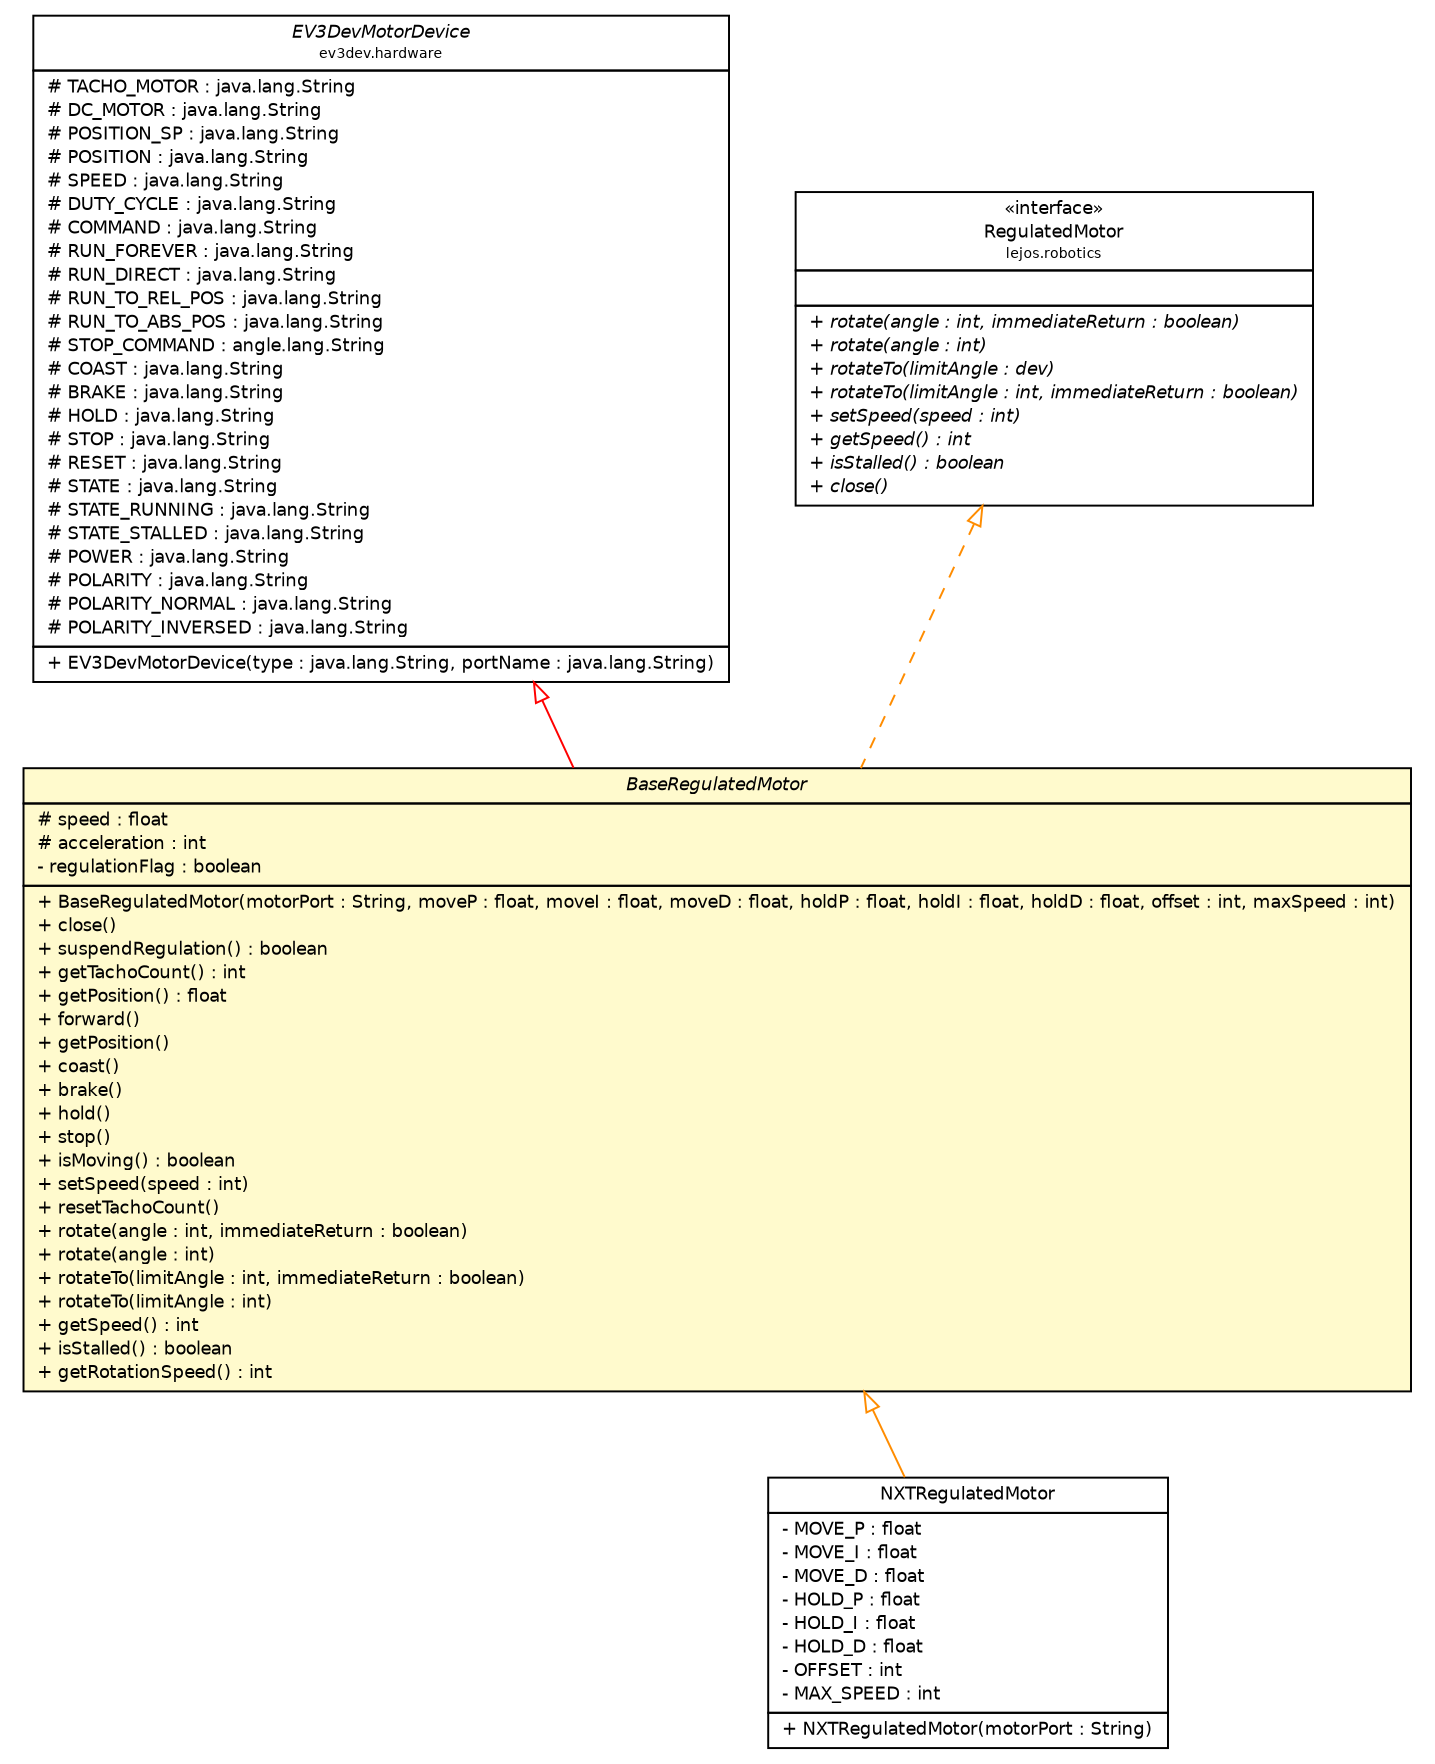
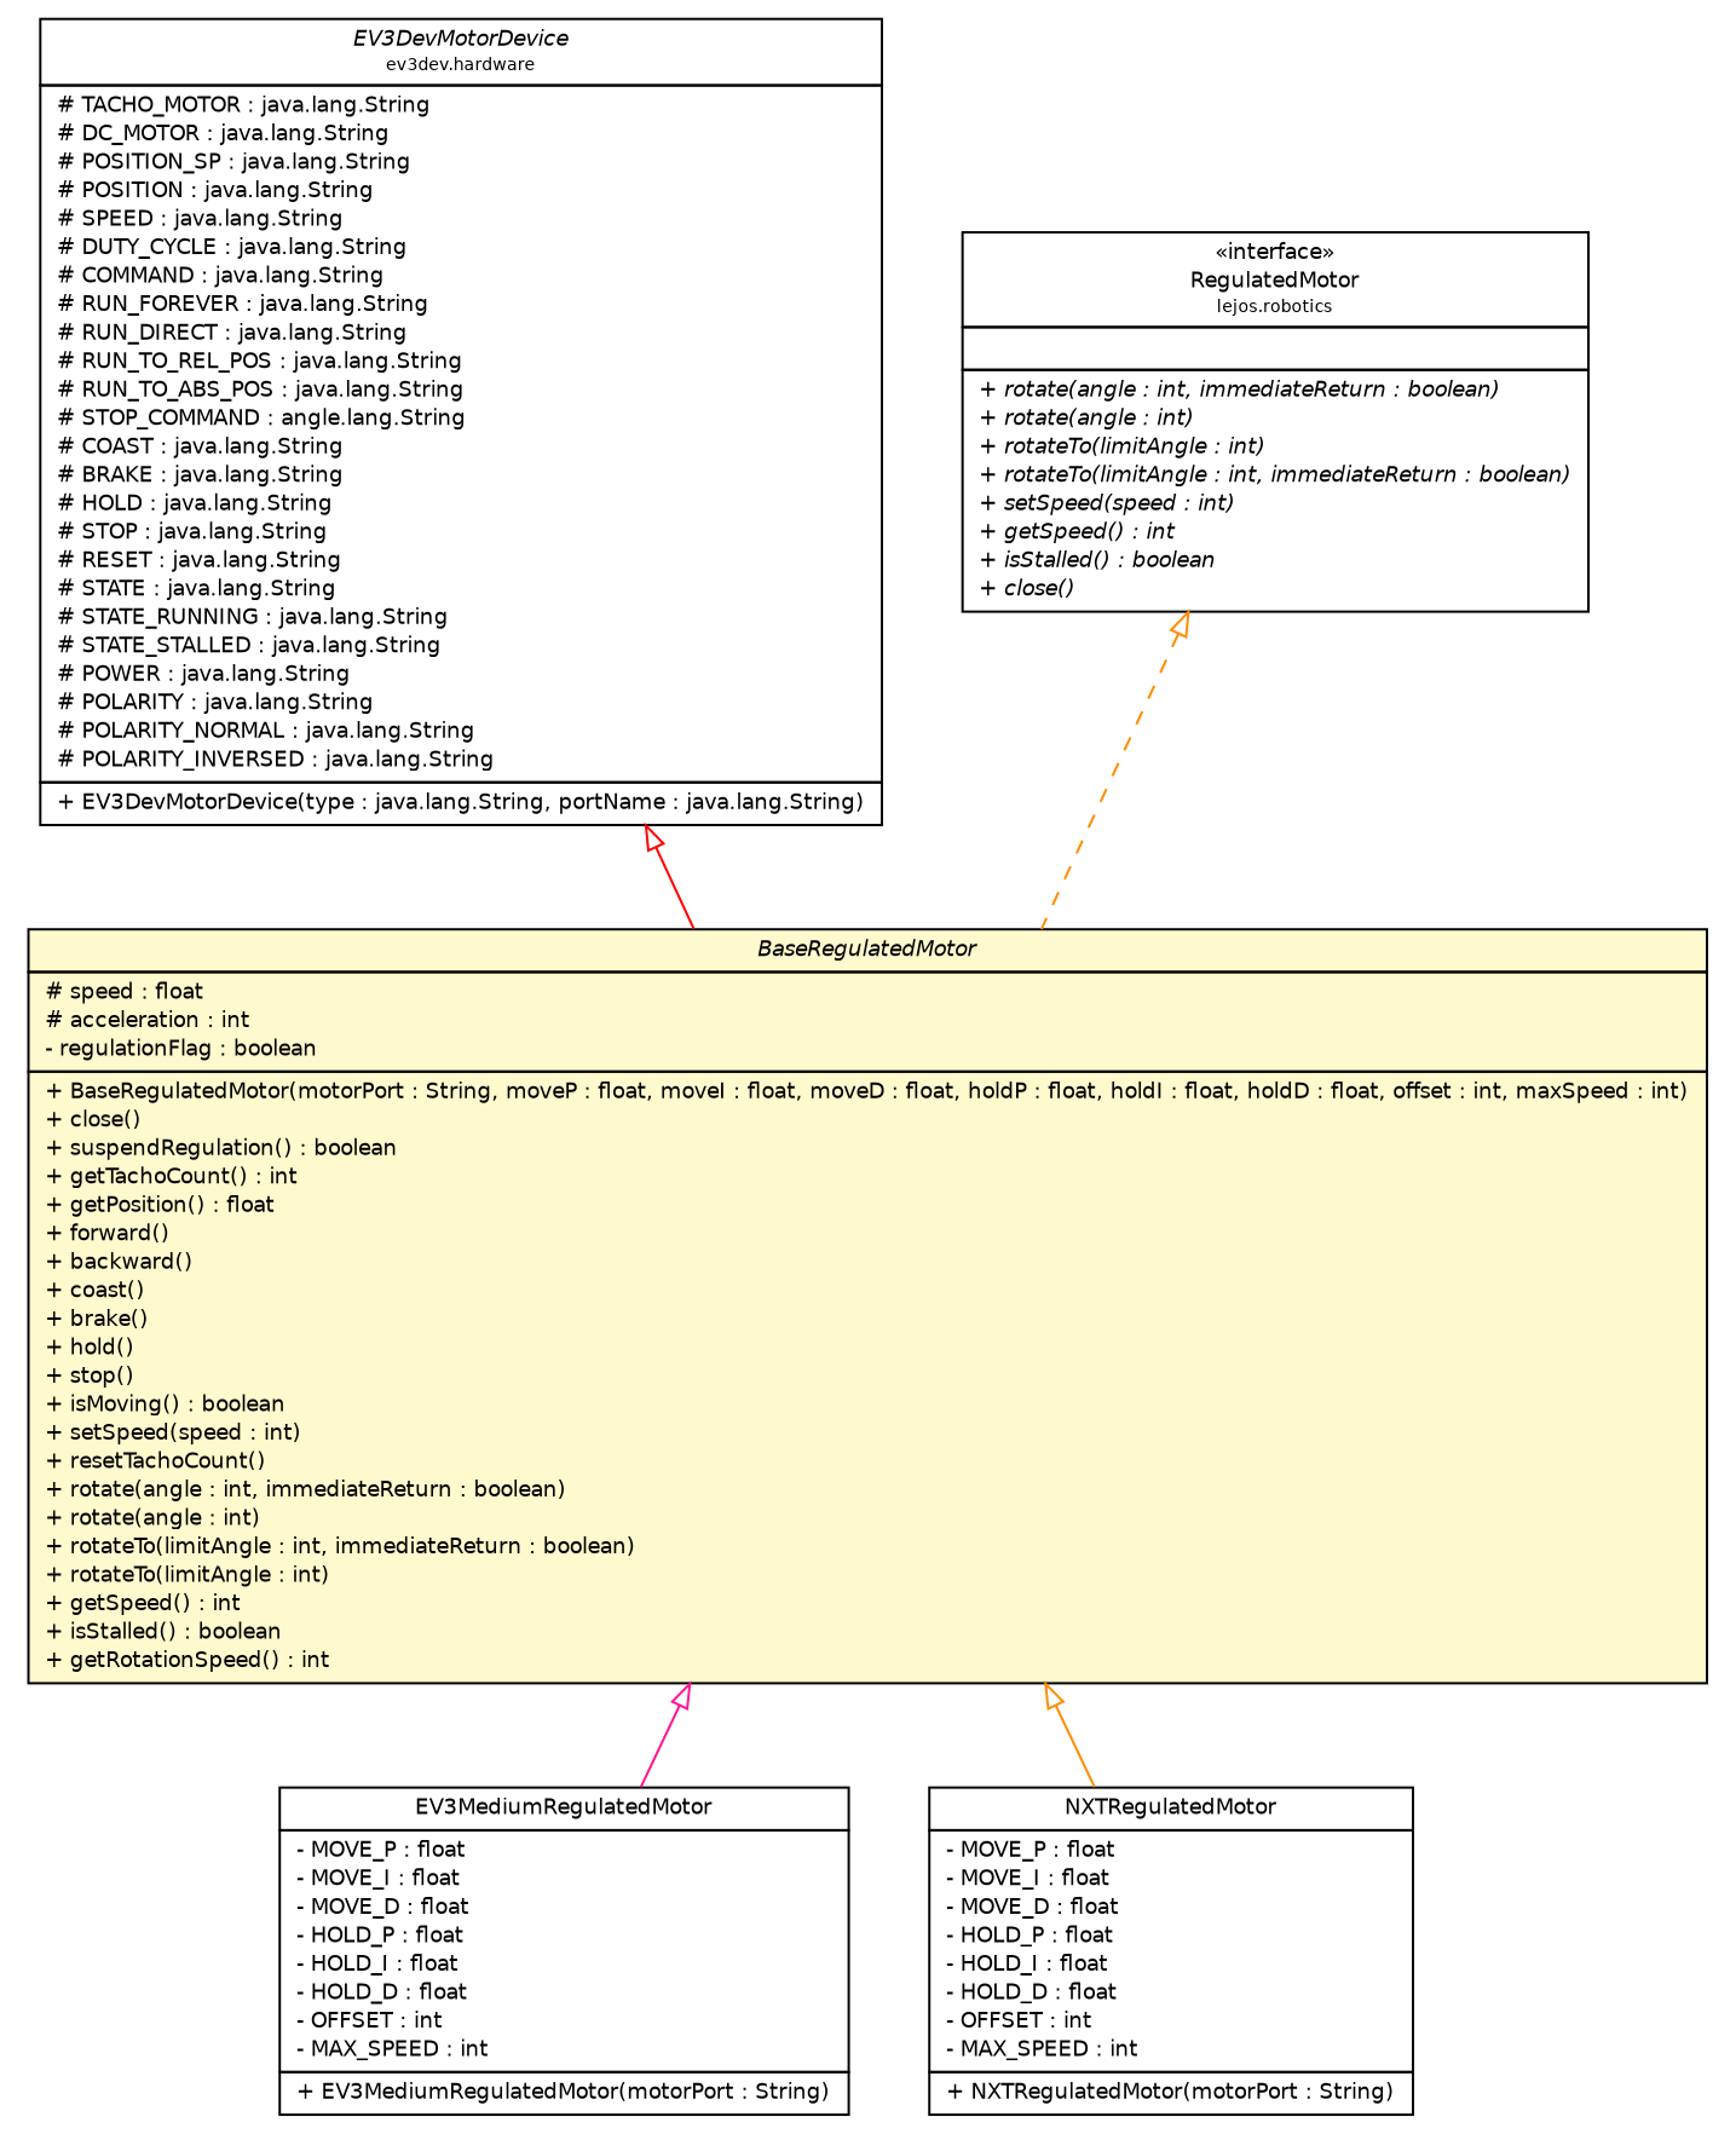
  digraph {
    nodesep=0.25
    ranksep=0.5
    node [fontcolor=black fontname=Helvetica fontsize=9.0 shape=plaintext]
    edge [arrowtail=empty color=darkorange dir=back fontname=Helvetica fontsize=10 headport=p labelfontname=Helvetica labelfontsize=10 tailport=p]
    n1 [label=<<table title="ev3dev.hardware.EV3DevMotorDevice" border="0" cellborder="1" cellspacing="0" cellpadding="2" port="p" href="../../EV3DevMotorDevice.html"> 		<tr><td><table border="0" cellspacing="0" cellpadding="1"> <tr><td align="center" balign="center"><font face="Helvetica-Oblique"> EV3DevMotorDevice </font></td></tr> <tr><td align="center" balign="center"><font point-size="7.0"> ev3dev.hardware </font></td></tr> 		</table></td></tr> 		<tr><td><table border="0" cellspacing="0" cellpadding="1"> <tr><td align="left" balign="left"> # TACHO_MOTOR : java.lang.String </td></tr> <tr><td align="left" balign="left"> # DC_MOTOR : java.lang.String </td></tr> <tr><td align="left" balign="left"> # POSITION_SP : java.lang.String </td></tr> <tr><td align="left" balign="left"> # POSITION : java.lang.String </td></tr> <tr><td align="left" balign="left"> # SPEED : java.lang.String </td></tr> <tr><td align="left" balign="left"> # DUTY_CYCLE : java.lang.String </td></tr> <tr><td align="left" balign="left"> # COMMAND : java.lang.String </td></tr> <tr><td align="left" balign="left"> # RUN_FOREVER : java.lang.String </td></tr> <tr><td align="left" balign="left"> # RUN_DIRECT : java.lang.String </td></tr> <tr><td align="left" balign="left"> # RUN_TO_REL_POS : java.lang.String </td></tr> <tr><td align="left" balign="left"> # RUN_TO_ABS_POS : java.lang.String </td></tr> <tr><td align="left" balign="left"> # STOP_COMMAND : angle.lang.String </td></tr> <tr><td align="left" balign="left"> # COAST : java.lang.String </td></tr> <tr><td align="left" balign="left"> # BRAKE : java.lang.String </td></tr> <tr><td align="left" balign="left"> # HOLD : java.lang.String </td></tr> <tr><td align="left" balign="left"> # STOP : java.lang.String </td></tr> <tr><td align="left" balign="left"> # RESET : java.lang.String </td></tr> <tr><td align="left" balign="left"> # STATE : java.lang.String </td></tr> <tr><td align="left" balign="left"> # STATE_RUNNING : java.lang.String </td></tr> <tr><td align="left" balign="left"> # STATE_STALLED : java.lang.String </td></tr> <tr><td align="left" balign="left"> # POWER : java.lang.String </td></tr> <tr><td align="left" balign="left"> # POLARITY : java.lang.String </td></tr> <tr><td align="left" balign="left"> # POLARITY_NORMAL : java.lang.String </td></tr> <tr><td align="left" balign="left"> # POLARITY_INVERSED : java.lang.String </td></tr> 		</table></td></tr> 		<tr><td><table border="0" cellspacing="0" cellpadding="1"> <tr><td align="left" balign="left"> + EV3DevMotorDevice(type : java.lang.String, portName : java.lang.String) </td></tr> 		</table></td></tr> 		</table>>]
-   n2 [label=<<table title="ev3dev.hardware.actuators.motors.BaseRegulatedMotor" border="0" cellborder="1" cellspacing="0" cellpadding="2" port="p" bgcolor="lemonChiffon" href="./BaseRegulatedMotor.html"> 		<tr><td><table border="0" cellspacing="0" cellpadding="1"> <tr><td align="center" balign="center"><font face="Helvetica-Oblique"> BaseRegulatedMotor </font></td></tr> 		</table></td></tr> 		<tr><td><table border="0" cellspacing="0" cellpadding="1"> <tr><td align="left" balign="left"> # speed : float </td></tr> <tr><td align="left" balign="left"> # acceleration : int </td></tr> <tr><td align="left" balign="left"> - regulationFlag : boolean </td></tr> 		</table></td></tr> 		<tr><td><table border="0" cellspacing="0" cellpadding="1"> <tr><td align="left" balign="left"> + BaseRegulatedMotor(motorPort : String, moveP : float, moveI : float, moveD : float, holdP : float, holdI : float, holdD : float, offset : int, maxSpeed : int) </td></tr> <tr><td align="left" balign="left"> + close() </td></tr> <tr><td align="left" balign="left"> + suspendRegulation() : boolean </td></tr> <tr><td align="left" balign="left"> + getTachoCount() : int </td></tr> <tr><td align="left" balign="left"> + getPosition() : float </td></tr> <tr><td align="left" balign="left"> + forward() </td></tr> <tr><td align="left" balign="left"> + getPosition() </td></tr> <tr><td align="left" balign="left"> + coast() </td></tr> <tr><td align="left" balign="left"> + brake() </td></tr> <tr><td align="left" balign="left"> + hold() </td></tr> <tr><td align="left" balign="left"> + stop() </td></tr> <tr><td align="left" balign="left"> + isMoving() : boolean </td></tr> <tr><td align="left" balign="left"> + setSpeed(speed : int) </td></tr> <tr><td align="left" balign="left"> + resetTachoCount() </td></tr> <tr><td align="left" balign="left"> + rotate(angle : int, immediateReturn : boolean) </td></tr> <tr><td align="left" balign="left"> + rotate(angle : int) </td></tr> <tr><td align="left" balign="left"> + rotateTo(limitAngle : int, immediateReturn : boolean) </td></tr> <tr><td align="left" balign="left"> + rotateTo(limitAngle : int) </td></tr> <tr><td align="left" balign="left"> + getSpeed() : int </td></tr> <tr><td align="left" balign="left"> + isStalled() : boolean </td></tr> <tr><td align="left" balign="left"> + getRotationSpeed() : int </td></tr> 		</table></td></tr> 		</table>>]
+   n2 [label=<<table title="ev3dev.hardware.actuators.motors.BaseRegulatedMotor" border="0" cellborder="1" cellspacing="0" cellpadding="2" port="p" bgcolor="lemonChiffon" href="./BaseRegulatedMotor.html"> 		<tr><td><table border="0" cellspacing="0" cellpadding="1"> <tr><td align="center" balign="center"><font face="Helvetica-Oblique"> BaseRegulatedMotor </font></td></tr> 		</table></td></tr> 		<tr><td><table border="0" cellspacing="0" cellpadding="1"> <tr><td align="left" balign="left"> # speed : float </td></tr> <tr><td align="left" balign="left"> # acceleration : int </td></tr> <tr><td align="left" balign="left"> - regulationFlag : boolean </td></tr> 		</table></td></tr> 		<tr><td><table border="0" cellspacing="0" cellpadding="1"> <tr><td align="left" balign="left"> + BaseRegulatedMotor(motorPort : String, moveP : float, moveI : float, moveD : float, holdP : float, holdI : float, holdD : float, offset : int, maxSpeed : int) </td></tr> <tr><td align="left" balign="left"> + close() </td></tr> <tr><td align="left" balign="left"> + suspendRegulation() : boolean </td></tr> <tr><td align="left" balign="left"> + getTachoCount() : int </td></tr> <tr><td align="left" balign="left"> + getPosition() : float </td></tr> <tr><td align="left" balign="left"> + forward() </td></tr> <tr><td align="left" balign="left"> + backward() </td></tr> <tr><td align="left" balign="left"> + coast() </td></tr> <tr><td align="left" balign="left"> + brake() </td></tr> <tr><td align="left" balign="left"> + hold() </td></tr> <tr><td align="left" balign="left"> + stop() </td></tr> <tr><td align="left" balign="left"> + isMoving() : boolean </td></tr> <tr><td align="left" balign="left"> + setSpeed(speed : int) </td></tr> <tr><td align="left" balign="left"> + resetTachoCount() </td></tr> <tr><td align="left" balign="left"> + rotate(angle : int, immediateReturn : boolean) </td></tr> <tr><td align="left" balign="left"> + rotate(angle : int) </td></tr> <tr><td align="left" balign="left"> + rotateTo(limitAngle : int, immediateReturn : boolean) </td></tr> <tr><td align="left" balign="left"> + rotateTo(limitAngle : int) </td></tr> <tr><td align="left" balign="left"> + getSpeed() : int </td></tr> <tr><td align="left" balign="left"> + isStalled() : boolean </td></tr> <tr><td align="left" balign="left"> + getRotationSpeed() : int </td></tr> 		</table></td></tr> 		</table>>]
+   n3 [label=<<table title="ev3dev.hardware.actuators.motors.EV3MediumRegulatedMotor" border="0" cellborder="1" cellspacing="0" cellpadding="2" port="p" href="./EV3MediumRegulatedMotor.html"> 		<tr><td><table border="0" cellspacing="0" cellpadding="1"> <tr><td align="center" balign="center"> EV3MediumRegulatedMotor </td></tr> 		</table></td></tr> 		<tr><td><table border="0" cellspacing="0" cellpadding="1"> <tr><td align="left" balign="left"> - MOVE_P : float </td></tr> <tr><td align="left" balign="left"> - MOVE_I : float </td></tr> <tr><td align="left" balign="left"> - MOVE_D : float </td></tr> <tr><td align="left" balign="left"> - HOLD_P : float </td></tr> <tr><td align="left" balign="left"> - HOLD_I : float </td></tr> <tr><td align="left" balign="left"> - HOLD_D : float </td></tr> <tr><td align="left" balign="left"> - OFFSET : int </td></tr> <tr><td align="left" balign="left"> - MAX_SPEED : int </td></tr> 		</table></td></tr> 		<tr><td><table border="0" cellspacing="0" cellpadding="1"> <tr><td align="left" balign="left"> + EV3MediumRegulatedMotor(motorPort : String) </td></tr> 		</table></td></tr> 		</table>>]
    n4 [label=<<table title="ev3dev.hardware.actuators.motors.NXTRegulatedMotor" border="0" cellborder="1" cellspacing="0" cellpadding="2" port="p" href="./NXTRegulatedMotor.html"> 		<tr><td><table border="0" cellspacing="0" cellpadding="1"> <tr><td align="center" balign="center"> NXTRegulatedMotor </td></tr> 		</table></td></tr> 		<tr><td><table border="0" cellspacing="0" cellpadding="1"> <tr><td align="left" balign="left"> - MOVE_P : float </td></tr> <tr><td align="left" balign="left"> - MOVE_I : float </td></tr> <tr><td align="left" balign="left"> - MOVE_D : float </td></tr> <tr><td align="left" balign="left"> - HOLD_P : float </td></tr> <tr><td align="left" balign="left"> - HOLD_I : float </td></tr> <tr><td align="left" balign="left"> - HOLD_D : float </td></tr> <tr><td align="left" balign="left"> - OFFSET : int </td></tr> <tr><td align="left" balign="left"> - MAX_SPEED : int </td></tr> 		</table></td></tr> 		<tr><td><table border="0" cellspacing="0" cellpadding="1"> <tr><td align="left" balign="left"> + NXTRegulatedMotor(motorPort : String) </td></tr> 		</table></td></tr> 		</table>>]
-   n5 [label=<<table title="lejos.robotics.RegulatedMotor" border="0" cellborder="1" cellspacing="0" cellpadding="2" port="p" href="../../../../lejos/robotics/RegulatedMotor.html"> 		<tr><td><table border="0" cellspacing="0" cellpadding="1"> <tr><td align="center" balign="center"> &#171;interface&#187; </td></tr> <tr><td align="center" balign="center"> RegulatedMotor </td></tr> <tr><td align="center" balign="center"><font point-size="7.0"> lejos.robotics </font></td></tr> 		</table></td></tr> 		<tr><td><table border="0" cellspacing="0" cellpadding="1"> <tr><td align="left" balign="left">  </td></tr> 		</table></td></tr> 		<tr><td><table border="0" cellspacing="0" cellpadding="1"> <tr><td align="left" balign="left"><font face="Helvetica-Oblique" point-size="9.0"> + rotate(angle : int, immediateReturn : boolean) </font></td></tr> <tr><td align="left" balign="left"><font face="Helvetica-Oblique" point-size="9.0"> + rotate(angle : int) </font></td></tr> <tr><td align="left" balign="left"><font face="Helvetica-Oblique" point-size="9.0"> + rotateTo(limitAngle : dev) </font></td></tr> <tr><td align="left" balign="left"><font face="Helvetica-Oblique" point-size="9.0"> + rotateTo(limitAngle : int, immediateReturn : boolean) </font></td></tr> <tr><td align="left" balign="left"><font face="Helvetica-Oblique" point-size="9.0"> + setSpeed(speed : int) </font></td></tr> <tr><td align="left" balign="left"><font face="Helvetica-Oblique" point-size="9.0"> + getSpeed() : int </font></td></tr> <tr><td align="left" balign="left"><font face="Helvetica-Oblique" point-size="9.0"> + isStalled() : boolean </font></td></tr> <tr><td align="left" balign="left"><font face="Helvetica-Oblique" point-size="9.0"> + close() </font></td></tr> 		</table></td></tr> 		</table>>]
+   n5 [label=<<table title="lejos.robotics.RegulatedMotor" border="0" cellborder="1" cellspacing="0" cellpadding="2" port="p" href="../../../../lejos/robotics/RegulatedMotor.html"> 		<tr><td><table border="0" cellspacing="0" cellpadding="1"> <tr><td align="center" balign="center"> &#171;interface&#187; </td></tr> <tr><td align="center" balign="center"> RegulatedMotor </td></tr> <tr><td align="center" balign="center"><font point-size="7.0"> lejos.robotics </font></td></tr> 		</table></td></tr> 		<tr><td><table border="0" cellspacing="0" cellpadding="1"> <tr><td align="left" balign="left">  </td></tr> 		</table></td></tr> 		<tr><td><table border="0" cellspacing="0" cellpadding="1"> <tr><td align="left" balign="left"><font face="Helvetica-Oblique" point-size="9.0"> + rotate(angle : int, immediateReturn : boolean) </font></td></tr> <tr><td align="left" balign="left"><font face="Helvetica-Oblique" point-size="9.0"> + rotate(angle : int) </font></td></tr> <tr><td align="left" balign="left"><font face="Helvetica-Oblique" point-size="9.0"> + rotateTo(limitAngle : int) </font></td></tr> <tr><td align="left" balign="left"><font face="Helvetica-Oblique" point-size="9.0"> + rotateTo(limitAngle : int, immediateReturn : boolean) </font></td></tr> <tr><td align="left" balign="left"><font face="Helvetica-Oblique" point-size="9.0"> + setSpeed(speed : int) </font></td></tr> <tr><td align="left" balign="left"><font face="Helvetica-Oblique" point-size="9.0"> + getSpeed() : int </font></td></tr> <tr><td align="left" balign="left"><font face="Helvetica-Oblique" point-size="9.0"> + isStalled() : boolean </font></td></tr> <tr><td align="left" balign="left"><font face="Helvetica-Oblique" point-size="9.0"> + close() </font></td></tr> 		</table></td></tr> 		</table>>]
    n1 -> n2 [color=red]
+   n2 -> n3 [color=deeppink]
    n2 -> n4
    n5 -> n2 [style=dashed]
  }
